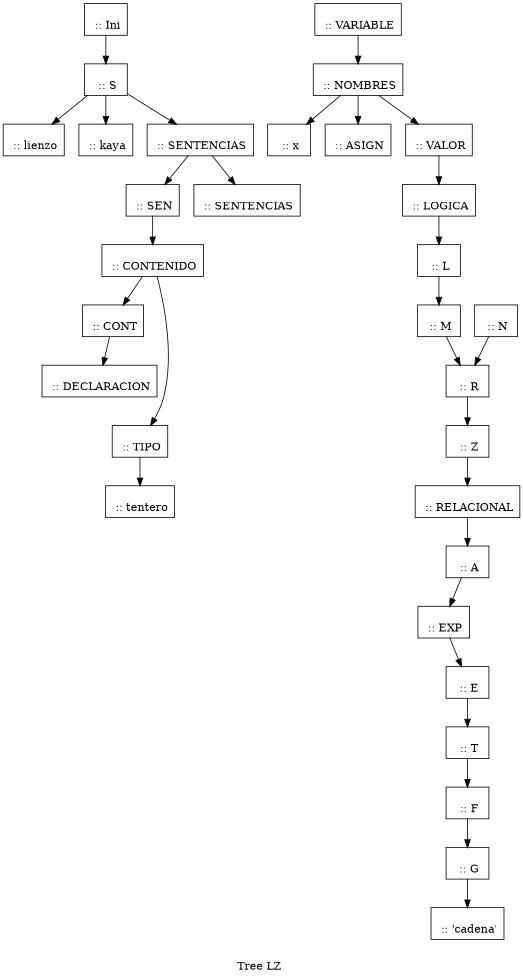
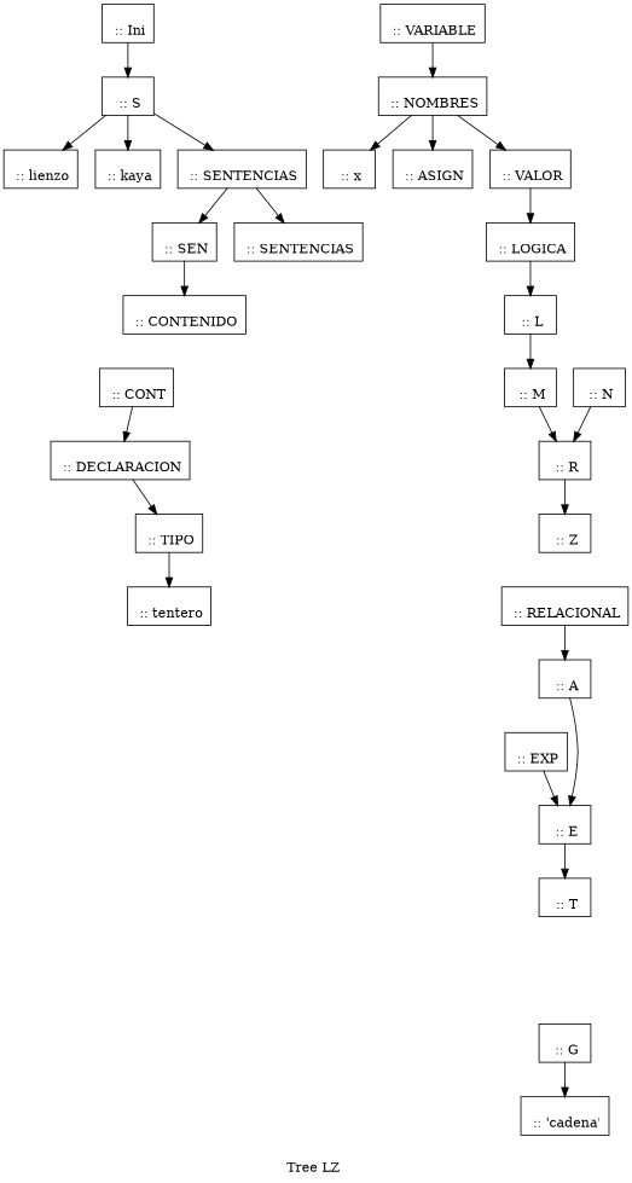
  digraph {
    label="Tree LZ "
    node [shape=record]
    n1 [label="\n :: Ini"]
    n2 [label="\n :: S"]
    n3 [label="\n :: lienzo"]
    n4 [label="\n :: kaya"]
    n5 [label="\n :: SENTENCIAS"]
    n6 [label="\n :: SEN"]
    n7 [label="\n :: SENTENCIAS"]
    n8 [label="\n :: CONTENIDO"]
    n9 [label="\n :: CONT"]
    n10 [label="\n :: DECLARACION"]
    n11 [label="\n :: TIPO"]
    n12 [label="\n :: VARIABLE"]
    n13 [label="\n :: tentero"]
    n14 [label="\n :: NOMBRES"]
    n15 [label="\n :: x"]
    n16 [label="\n :: ASIGN"]
    n17 [label="\n :: VALOR"]
    n18 [label="\n :: LOGICA"]
    n19 [label="\n :: L"]
    n20 [label="\n :: M"]
    n21 [label="\n :: N"]
    n22 [label="\n :: R"]
    n23 [label="\n :: Z"]
    n24 [label="\n :: RELACIONAL"]
    n25 [label="\n :: A"]
    n26 [label="\n :: EXP"]
    n27 [label="\n :: E"]
    n28 [label="\n :: T"]
-   n29 [label="\n :: F"]
    n30 [label="\n :: G"]
    n31 [label="\n :: 'cadena'"]
    subgraph sub_1 {
      n1
      n2
      n3
      n4
      n5
      n6
      n7
      n8
      n9
      n10
      n11
      n12
      n13
      n14
      n15
      n16
      n17
      n18
      n19
      n20
      n21
      n22
      n23
      n24
      n25
      n26
      n27
      n28
-     n29
      n30
      n31
    }
    n1 -> n2
    n2 -> n3
    n2 -> n4
    n2 -> n5
    n5 -> n6
    n5 -> n7
    n6 -> n8
-   n8 -> n9
    n9 -> n10
-   n8 -> n11
+   n10 -> n11
    n11 -> n13
    n12 -> n14
    n14 -> n15
    n14 -> n16
    n14 -> n17
    n17 -> n18
    n18 -> n19
    n19 -> n20
    n20 -> n22
    n21 -> n22
    n22 -> n23
-   n23 -> n24
    n24 -> n25
-   n25 -> n26
+   n25 -> n27
    n26 -> n27
    n27 -> n28
-   n28 -> n29
-   n29 -> n30
    n30 -> n31
  }
